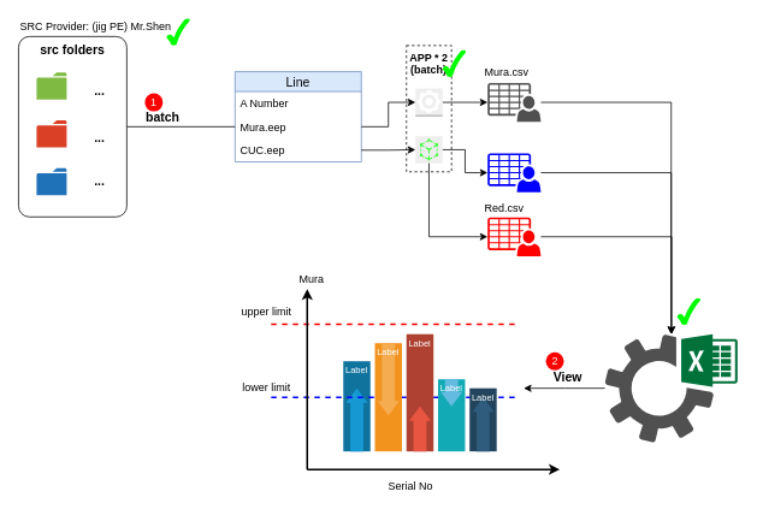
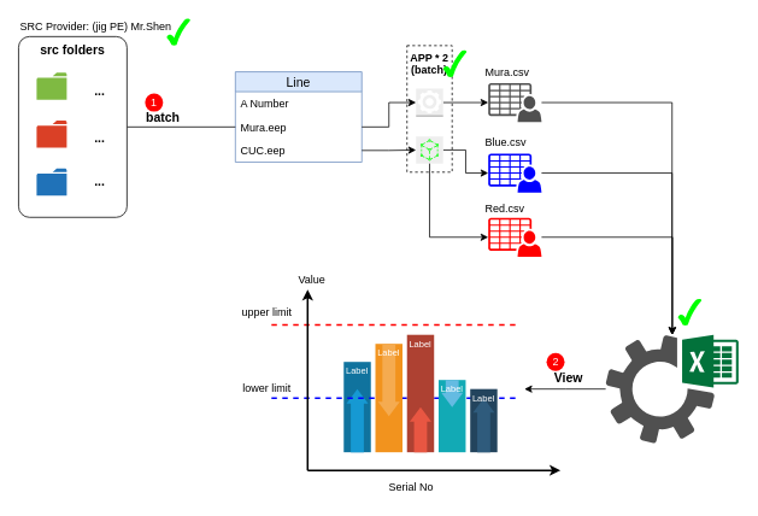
  <mxCell id="0" />
  <mxCell id="1" parent="0" />
  <mxCell id="2" value="Line" style="swimlane;fontStyle=0;childLayout=stackLayout;horizontal=1;startSize=22;fillColor=#dae8fc;horizontalStack=0;resizeParent=1;resizeParentMax=0;resizeLast=0;collapsible=1;marginBottom=0;swimlaneFillColor=#ffffff;align=center;fontSize=14;strokeColor=#6c8ebf;" parent="1" vertex="1"><mxGeometry x="260" y="79" width="140" height="100" as="geometry" /></mxCell>
  <mxCell id="3" value="A Number" style="text;strokeColor=none;fillColor=none;spacingLeft=4;spacingRight=4;overflow=hidden;rotatable=0;points=[[0,0.5],[1,0.5]];portConstraint=eastwest;fontSize=12;" parent="2" vertex="1"><mxGeometry y="22" width="140" height="26" as="geometry" /></mxCell>
  <mxCell id="4" value="Mura.eep" style="text;strokeColor=none;fillColor=none;spacingLeft=4;spacingRight=4;overflow=hidden;rotatable=0;points=[[0,0.5],[1,0.5]];portConstraint=eastwest;fontSize=12;" parent="2" vertex="1"><mxGeometry y="48" width="140" height="26" as="geometry" /></mxCell>
  <mxCell id="5" value="CUC.eep" style="text;strokeColor=none;fillColor=none;spacingLeft=4;spacingRight=4;overflow=hidden;rotatable=0;points=[[0,0.5],[1,0.5]];portConstraint=eastwest;fontSize=12;" parent="2" vertex="1"><mxGeometry y="74" width="140" height="26" as="geometry" /></mxCell>
  <mxCell id="6" style="edgeStyle=orthogonalEdgeStyle;rounded=0;orthogonalLoop=1;jettySize=auto;html=1;exitX=1;exitY=0.5;exitDx=0;exitDy=0;entryX=0;entryY=0.5;entryDx=0;entryDy=0;fontSize=14;endArrow=none;" parent="1" source="7" target="4" edge="1"><mxGeometry relative="1" as="geometry" /></mxCell>
  <mxCell id="7" value="src folders" style="strokeWidth=1;rounded=1;arcSize=10;whiteSpace=wrap;html=1;align=center;fontSize=14;fontStyle=1;verticalAlign=top;" parent="1" vertex="1"><mxGeometry x="20" y="40" width="120" height="200" as="geometry" /></mxCell>
  <mxCell id="8" value="" style="pointerEvents=1;shadow=0;dashed=0;html=1;strokeColor=none;labelPosition=center;verticalLabelPosition=bottom;verticalAlign=top;outlineConnect=0;align=center;shape=mxgraph.office.concepts.folder;fillColor=#7FBA42;aspect=fixed;" parent="1" vertex="1"><mxGeometry x="40" y="80" width="33.33" height="30" as="geometry" /></mxCell>
  <mxCell id="9" value="" style="pointerEvents=1;shadow=0;dashed=0;html=1;strokeColor=none;labelPosition=center;verticalLabelPosition=bottom;verticalAlign=top;outlineConnect=0;align=center;shape=mxgraph.office.concepts.folder;fillColor=#DA4026;aspect=fixed;" parent="1" vertex="1"><mxGeometry x="40" y="133" width="33.33" height="30" as="geometry" /></mxCell>
  <mxCell id="10" value="" style="pointerEvents=1;shadow=0;dashed=0;html=1;strokeColor=none;labelPosition=center;verticalLabelPosition=bottom;verticalAlign=top;outlineConnect=0;align=center;shape=mxgraph.office.concepts.folder;fillColor=#2072B8;aspect=fixed;" parent="1" vertex="1"><mxGeometry x="40" y="186" width="33.33" height="30" as="geometry" /></mxCell>
  <mxCell id="11" value="..." style="text;html=1;strokeColor=none;fillColor=none;align=center;verticalAlign=middle;whiteSpace=wrap;rounded=0;fontSize=14;fontStyle=1" parent="1" vertex="1"><mxGeometry x="90" y="191" width="40" height="20" as="geometry" /></mxCell>
  <mxCell id="12" value="..." style="text;html=1;strokeColor=none;fillColor=none;align=center;verticalAlign=middle;whiteSpace=wrap;rounded=0;fontSize=14;fontStyle=1" parent="1" vertex="1"><mxGeometry x="90" y="143" width="40" height="20" as="geometry" /></mxCell>
  <mxCell id="13" value="..." style="text;html=1;strokeColor=none;fillColor=none;align=center;verticalAlign=middle;whiteSpace=wrap;rounded=0;fontSize=14;fontStyle=1" parent="1" vertex="1"><mxGeometry x="90" y="90" width="40" height="20" as="geometry" /></mxCell>
  <mxCell id="14" value="batch" style="text;html=1;strokeColor=none;fillColor=none;align=center;verticalAlign=middle;whiteSpace=wrap;rounded=0;fontSize=14;fontStyle=1" parent="1" vertex="1"><mxGeometry x="150" y="120" width="60" height="20" as="geometry" /></mxCell>
  <mxCell id="15" value="1" style="ellipse;whiteSpace=wrap;html=1;aspect=fixed;strokeWidth=1;fontSize=12;align=center;verticalAlign=middle;fillColor=#FF0000;strokeColor=none;fontColor=#FFFFFF;" parent="1" vertex="1"><mxGeometry x="160" y="103" width="20" height="20" as="geometry" /></mxCell>
  <mxCell id="16" style="edgeStyle=orthogonalEdgeStyle;rounded=0;orthogonalLoop=1;jettySize=auto;html=1;exitX=1;exitY=0.5;exitDx=0;exitDy=0;exitPerimeter=0;fontSize=12;fontColor=#FFFFFF;" parent="1" source="17" target="23" edge="1"><mxGeometry relative="1" as="geometry" /></mxCell>
  <mxCell id="17" value="" style="outlineConnect=0;dashed=0;verticalLabelPosition=bottom;verticalAlign=top;align=center;html=1;shape=mxgraph.aws3.worker;fillColor=#eeeeee;strokeWidth=1;fontSize=12;strokeColor=#00FF00;" parent="1" vertex="1"><mxGeometry x="460" y="97.5" width="30" height="31" as="geometry" /></mxCell>
  <mxCell id="18" style="edgeStyle=orthogonalEdgeStyle;rounded=0;orthogonalLoop=1;jettySize=auto;html=1;fontSize=12;fontColor=#FFFFFF;" parent="1" source="19" target="25" edge="1"><mxGeometry relative="1" as="geometry" /></mxCell>
  <mxCell id="19" value="" style="outlineConnect=0;gradientDirection=north;fillColor=#eeeeee;strokeColor=#00FF00;dashed=0;verticalLabelPosition=bottom;verticalAlign=top;align=center;html=1;fontSize=12;fontStyle=0;aspect=fixed;shape=mxgraph.aws4.resourceIcon;resIcon=mxgraph.aws4.app_mesh;" parent="1" vertex="1"><mxGeometry x="460" y="150.5" width="30" height="30" as="geometry" /></mxCell>
  <mxCell id="20" style="edgeStyle=orthogonalEdgeStyle;rounded=0;orthogonalLoop=1;jettySize=auto;html=1;exitX=1;exitY=0.5;exitDx=0;exitDy=0;entryX=0;entryY=0.5;entryDx=0;entryDy=0;entryPerimeter=0;fontSize=12;fontColor=#FFFFFF;" parent="1" source="4" target="17" edge="1"><mxGeometry relative="1" as="geometry" /></mxCell>
  <mxCell id="21" style="edgeStyle=orthogonalEdgeStyle;rounded=0;orthogonalLoop=1;jettySize=auto;html=1;exitX=1;exitY=0.5;exitDx=0;exitDy=0;fontSize=12;fontColor=#FFFFFF;" parent="1" source="5" target="19" edge="1"><mxGeometry relative="1" as="geometry" /></mxCell>
  <mxCell id="22" style="edgeStyle=orthogonalEdgeStyle;rounded=0;orthogonalLoop=1;jettySize=auto;html=1;startArrow=none;startFill=0;endArrow=classic;endFill=1;fontSize=12;fontColor=#000000;" parent="1" source="23" target="35" edge="1"><mxGeometry relative="1" as="geometry" /></mxCell>
  <mxCell id="23" value="" style="pointerEvents=1;shadow=0;dashed=0;html=1;strokeColor=none;fillColor=#505050;labelPosition=center;verticalLabelPosition=bottom;verticalAlign=top;outlineConnect=0;align=center;shape=mxgraph.office.users.csv_file;fontSize=12;fontColor=#FFFFFF;" parent="1" vertex="1"><mxGeometry x="540" y="91.5" width="59" height="43" as="geometry" /></mxCell>
  <mxCell id="24" style="edgeStyle=orthogonalEdgeStyle;rounded=0;orthogonalLoop=1;jettySize=auto;html=1;startArrow=none;startFill=0;endArrow=classic;endFill=1;fontSize=12;fontColor=#000000;" parent="1" source="25" target="35" edge="1"><mxGeometry relative="1" as="geometry" /></mxCell>
  <mxCell id="25" value="" style="pointerEvents=1;shadow=0;dashed=0;html=1;strokeColor=none;fillColor=#0000FF;labelPosition=center;verticalLabelPosition=bottom;verticalAlign=top;outlineConnect=0;align=center;shape=mxgraph.office.users.csv_file;fontSize=12;fontColor=#FFFFFF;" parent="1" vertex="1"><mxGeometry x="540" y="169.5" width="59" height="43" as="geometry" /></mxCell>
  <mxCell id="26" style="edgeStyle=orthogonalEdgeStyle;rounded=0;orthogonalLoop=1;jettySize=auto;html=1;fontSize=12;fontColor=#FFFFFF;endArrow=none;endFill=0;startArrow=classic;startFill=1;" parent="1" source="28" target="19" edge="1"><mxGeometry relative="1" as="geometry" /></mxCell>
  <mxCell id="27" style="edgeStyle=orthogonalEdgeStyle;rounded=0;orthogonalLoop=1;jettySize=auto;html=1;startArrow=none;startFill=0;endArrow=classic;endFill=1;fontSize=12;fontColor=#000000;" parent="1" source="28" target="35" edge="1"><mxGeometry relative="1" as="geometry"><Array as="points"><mxPoint x="744" y="262" /></Array></mxGeometry></mxCell>
  <mxCell id="28" value="" style="pointerEvents=1;shadow=0;dashed=0;html=1;strokeColor=none;fillColor=#FF0000;labelPosition=center;verticalLabelPosition=bottom;verticalAlign=top;outlineConnect=0;align=center;shape=mxgraph.office.users.csv_file;fontSize=12;fontColor=#FFFFFF;" parent="1" vertex="1"><mxGeometry x="540" y="240.5" width="59" height="43" as="geometry" /></mxCell>
  <mxCell id="29" value="Mura.csv" style="text;html=1;strokeColor=none;fillColor=none;align=left;verticalAlign=middle;whiteSpace=wrap;rounded=0;fontSize=12;fontColor=#000000;" parent="1" vertex="1"><mxGeometry x="534.5" y="70" width="70" height="20" as="geometry" /></mxCell>
+ <mxCell id="30" value="Blue.csv" style="text;html=1;strokeColor=none;fillColor=none;align=left;verticalAlign=middle;whiteSpace=wrap;rounded=0;fontSize=12;fontColor=#000000;" parent="1" vertex="1"><mxGeometry x="534.5" y="148" width="70" height="20" as="geometry" /></mxCell>
  <mxCell id="31" value="Red.csv" style="text;html=1;strokeColor=none;fillColor=none;align=left;verticalAlign=middle;whiteSpace=wrap;rounded=0;fontSize=12;fontColor=#000000;" parent="1" vertex="1"><mxGeometry x="534.5" y="220.5" width="70" height="20" as="geometry" /></mxCell>
  <mxCell id="32" value="APP * 2&lt;br&gt;(batch)" style="text;html=1;strokeColor=#000000;fillColor=none;align=center;verticalAlign=top;whiteSpace=wrap;rounded=0;fontSize=12;fontColor=#000000;dashed=1;fontStyle=1" parent="1" vertex="1"><mxGeometry x="450" y="50" width="50" height="140" as="geometry" /></mxCell>
  <mxCell id="33" value="" style="verticalLabelPosition=bottom;verticalAlign=top;html=1;shape=mxgraph.basic.tick;dashed=1;strokeColor=none;strokeWidth=1;fillColor=#00FF00;fontSize=12;fontColor=#000000;align=left;" parent="1" vertex="1"><mxGeometry x="490" y="55" width="26" height="30" as="geometry" /></mxCell>
  <mxCell id="34" style="edgeStyle=orthogonalEdgeStyle;rounded=0;orthogonalLoop=1;jettySize=auto;html=1;startArrow=none;startFill=0;endArrow=classic;endFill=1;fontSize=12;fontColor=#000000;" parent="1" source="35" edge="1"><mxGeometry relative="1" as="geometry"><mxPoint x="580" y="430" as="targetPoint" /></mxGeometry></mxCell>
  <mxCell id="35" value="" style="pointerEvents=1;shadow=0;dashed=0;html=1;strokeColor=none;fillColor=#505050;labelPosition=center;verticalLabelPosition=bottom;verticalAlign=top;outlineConnect=0;align=center;shape=mxgraph.office.services.excel_services;fontSize=12;fontColor=#000000;" parent="1" vertex="1"><mxGeometry x="670" y="370" width="147" height="120" as="geometry" /></mxCell>
  <mxCell id="36" value="" style="verticalLabelPosition=bottom;verticalAlign=top;html=1;shape=mxgraph.basic.tick;dashed=1;strokeColor=none;strokeWidth=1;fillColor=#00FF00;fontSize=12;fontColor=#000000;align=left;" parent="1" vertex="1"><mxGeometry x="750" y="330" width="26" height="30" as="geometry" /></mxCell>
  <mxCell id="37" value="" style="fillColor=#10739E;strokeColor=none;dashed=1;fontSize=12;fontColor=#000000;align=left;" parent="1" vertex="1"><mxGeometry x="380" y="400" width="30" height="100" as="geometry" /></mxCell>
  <mxCell id="38" value="" style="shape=mxgraph.arrows2.arrow;dy=0.4;dx=16;notch=0;direction=north;fillColor=#1699D3;strokeColor=none;" parent="37" vertex="1"><mxGeometry x="3" y="30" width="24" height="70" as="geometry" /></mxCell>
  <mxCell id="39" value="Label" style="text;html=1;align=center;verticalAlign=middle;whiteSpace=wrap;fontColor=#FFFFFF;fontSize=10;" parent="37" vertex="1"><mxGeometry width="30" height="20" as="geometry" /></mxCell>
  <mxCell id="40" value="" style="endArrow=none;html=1;fontSize=12;fontColor=#000000;strokeColor=#0000FF;strokeWidth=2;dashed=1;" parent="37" edge="1"><mxGeometry width="50" height="50" relative="1" as="geometry"><mxPoint x="-80" y="40" as="sourcePoint" /><mxPoint x="190" y="40" as="targetPoint" /></mxGeometry></mxCell>
  <mxCell id="41" value="" style="fillColor=#F2931E;strokeColor=none;dashed=1;fontSize=12;fontColor=#000000;align=left;" parent="1" vertex="1"><mxGeometry x="415" y="380" width="30" height="120" as="geometry" /></mxCell>
  <mxCell id="42" value="" style="shape=mxgraph.arrows2.arrow;dy=0.4;dx=16;notch=0;direction=south;fillColor=#F5AB50;strokeColor=none;" parent="41" vertex="1"><mxGeometry x="3" width="24" height="80" as="geometry" /></mxCell>
  <mxCell id="43" value="Label" style="text;html=1;align=center;verticalAlign=middle;whiteSpace=wrap;fontColor=#FFFFFF;fontSize=10;" parent="41" vertex="1"><mxGeometry width="30" height="20" as="geometry" /></mxCell>
  <mxCell id="44" value="" style="fillColor=#AE4132;strokeColor=none;dashed=1;fontSize=12;fontColor=#000000;align=left;" parent="1" vertex="1"><mxGeometry x="450" y="370" width="30" height="130" as="geometry" /></mxCell>
  <mxCell id="45" value="" style="shape=mxgraph.arrows2.arrow;dy=0.4;dx=16;notch=0;direction=north;fillColor=#E85642;strokeColor=none;" parent="44" vertex="1"><mxGeometry x="3" y="80" width="24" height="50" as="geometry" /></mxCell>
  <mxCell id="46" value="Label" style="text;html=1;align=center;verticalAlign=middle;whiteSpace=wrap;fontColor=#FFFFFF;fontSize=10;" parent="44" vertex="1"><mxGeometry width="30" height="20" as="geometry" /></mxCell>
  <mxCell id="47" value="" style="fillColor=#12AAB5;strokeColor=none;dashed=1;fontSize=12;fontColor=#000000;align=left;" parent="1" vertex="1"><mxGeometry x="485" y="420" width="30" height="80" as="geometry" /></mxCell>
  <mxCell id="48" value="" style="shape=mxgraph.arrows2.arrow;dy=0.4;dx=16;notch=0;direction=south;fillColor=#64BBE2;strokeColor=none;" parent="47" vertex="1"><mxGeometry x="3" width="24" height="30" as="geometry" /></mxCell>
  <mxCell id="49" value="Label" style="text;html=1;align=center;verticalAlign=middle;whiteSpace=wrap;fontColor=#FFFFFF;fontSize=10;" parent="47" vertex="1"><mxGeometry width="30" height="20" as="geometry" /></mxCell>
  <mxCell id="50" value="" style="fillColor=#23445D;strokeColor=none;dashed=1;fontSize=12;fontColor=#000000;align=left;" parent="1" vertex="1"><mxGeometry x="520" y="430" width="30" height="70" as="geometry" /></mxCell>
  <mxCell id="51" value="" style="shape=mxgraph.arrows2.arrow;dy=0.4;dx=16;notch=0;direction=north;fillColor=#2F5B7C;strokeColor=none;" parent="50" vertex="1"><mxGeometry x="3" y="10" width="24" height="60" as="geometry" /></mxCell>
  <mxCell id="52" value="Label" style="text;html=1;align=center;verticalAlign=middle;whiteSpace=wrap;fontColor=#FFFFFF;fontSize=10;" parent="50" vertex="1"><mxGeometry width="30" height="20" as="geometry" /></mxCell>
  <mxCell id="53" value="" style="endArrow=none;html=1;fontSize=12;fontColor=#000000;strokeColor=#FF0000;strokeWidth=2;dashed=1;" parent="1" edge="1"><mxGeometry width="50" height="50" relative="1" as="geometry"><mxPoint x="300" y="359" as="sourcePoint" /><mxPoint x="570" y="359" as="targetPoint" /></mxGeometry></mxCell>
  <mxCell id="54" value="" style="endArrow=classic;html=1;strokeColor=#000000;strokeWidth=2;fontSize=12;fontColor=#000000;endFill=1;" parent="1" edge="1"><mxGeometry width="50" height="50" relative="1" as="geometry"><mxPoint x="340" y="520" as="sourcePoint" /><mxPoint x="620" y="520" as="targetPoint" /></mxGeometry></mxCell>
  <mxCell id="55" value="" style="endArrow=classic;html=1;strokeColor=#000000;strokeWidth=2;fontSize=12;fontColor=#000000;endFill=1;" parent="1" edge="1"><mxGeometry width="50" height="50" relative="1" as="geometry"><mxPoint x="340" y="520" as="sourcePoint" /><mxPoint x="340" y="320" as="targetPoint" /></mxGeometry></mxCell>
  <mxCell id="56" value="upper limit" style="text;html=1;strokeColor=none;fillColor=none;align=center;verticalAlign=middle;whiteSpace=wrap;rounded=0;dashed=1;fontSize=12;fontColor=#000000;" parent="1" vertex="1"><mxGeometry x="250" y="335" width="90" height="20" as="geometry" /></mxCell>
  <mxCell id="57" value="lower limit" style="text;html=1;strokeColor=none;fillColor=none;align=center;verticalAlign=middle;whiteSpace=wrap;rounded=0;dashed=1;fontSize=12;fontColor=#000000;" parent="1" vertex="1"><mxGeometry x="250" y="420" width="90" height="20" as="geometry" /></mxCell>
  <mxCell id="58" value="SRC Provider: (jig PE) Mr.Shen" style="text;html=1;strokeColor=none;fillColor=none;align=left;verticalAlign=middle;whiteSpace=wrap;rounded=0;dashed=1;fontSize=12;fontColor=#000000;" parent="1" vertex="1"><mxGeometry x="20" y="20" width="190" height="20" as="geometry" /></mxCell>
  <mxCell id="59" value="" style="verticalLabelPosition=bottom;verticalAlign=top;html=1;shape=mxgraph.basic.tick;dashed=1;strokeColor=none;strokeWidth=1;fillColor=#00FF00;fontSize=12;fontColor=#000000;align=left;" parent="1" vertex="1"><mxGeometry x="184" y="20" width="26" height="30" as="geometry" /></mxCell>
  <mxCell id="60" value="View" style="text;html=1;strokeColor=none;fillColor=none;align=center;verticalAlign=middle;whiteSpace=wrap;rounded=0;fontSize=14;fontStyle=1" parent="1" vertex="1"><mxGeometry x="599" y="408" width="60" height="20" as="geometry" /></mxCell>
  <mxCell id="61" value="2" style="ellipse;whiteSpace=wrap;html=1;aspect=fixed;strokeWidth=1;fontSize=12;align=center;verticalAlign=middle;fillColor=#FF0000;strokeColor=none;fontColor=#FFFFFF;" parent="1" vertex="1"><mxGeometry x="604.5" y="390" width="20" height="20" as="geometry" /></mxCell>
  <mxCell id="62" value="Serial No" style="text;html=1;strokeColor=none;fillColor=none;align=center;verticalAlign=middle;whiteSpace=wrap;rounded=0;" vertex="1" parent="1"><mxGeometry x="410" y="529" width="90" height="20" as="geometry" /></mxCell>
- <mxCell id="63" value="Mura" style="text;html=1;strokeColor=none;fillColor=none;align=center;verticalAlign=middle;whiteSpace=wrap;rounded=0;" vertex="1" parent="1"><mxGeometry x="300" y="299" width="90" height="20" as="geometry" /></mxCell>
+ <mxCell id="63" value="Value" style="text;html=1;strokeColor=none;fillColor=none;align=center;verticalAlign=middle;whiteSpace=wrap;rounded=0;" vertex="1" parent="1"><mxGeometry x="300" y="299" width="90" height="20" as="geometry" /></mxCell>
